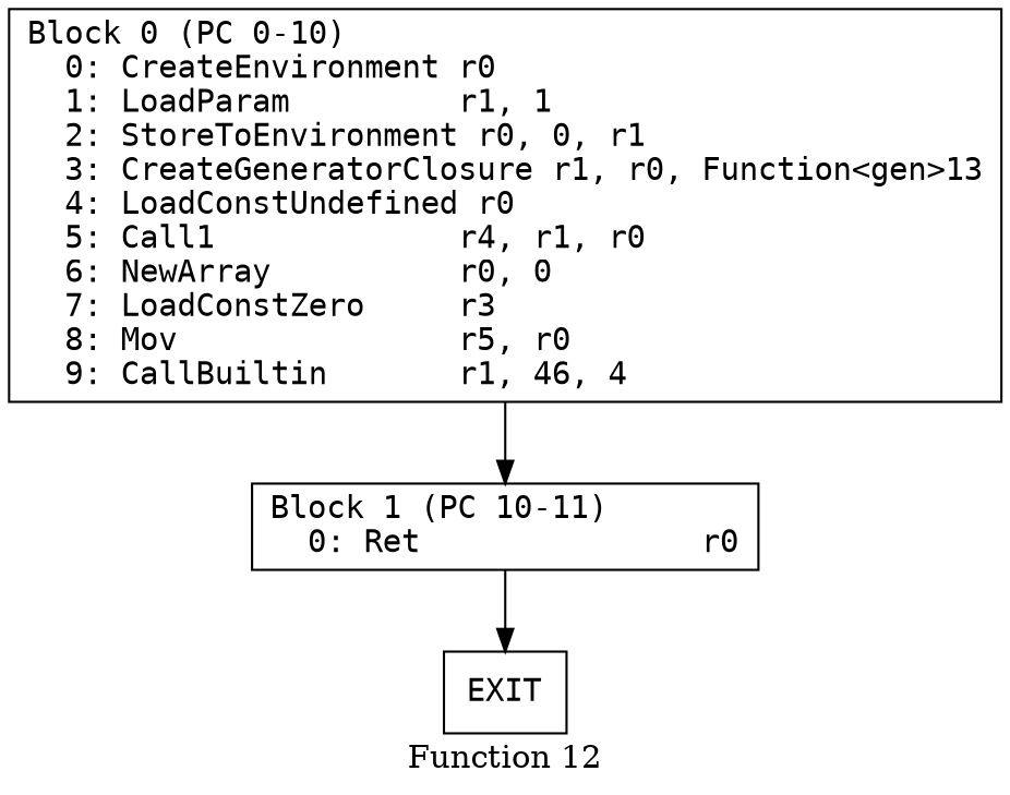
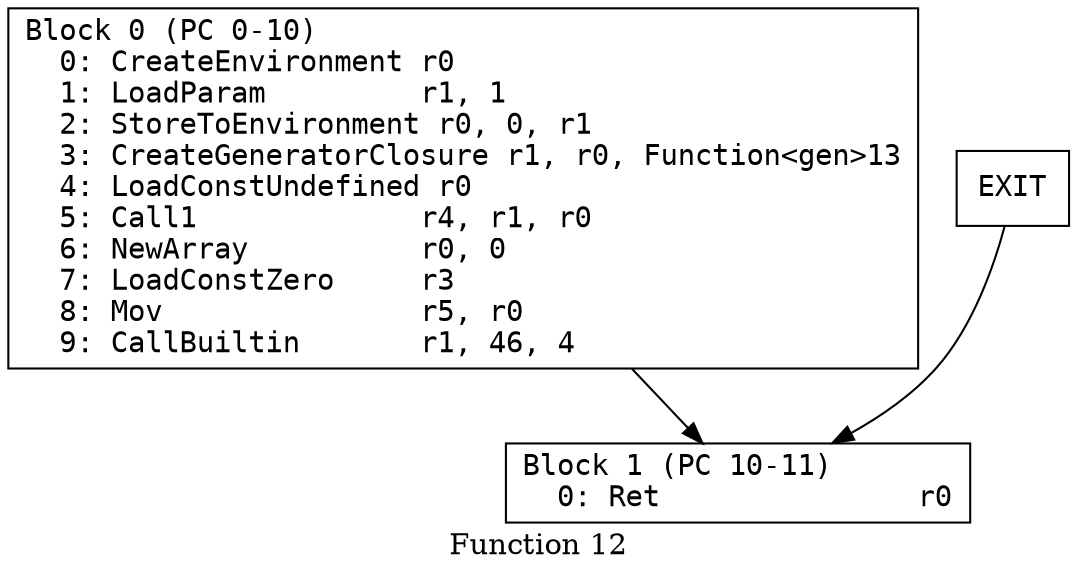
  digraph {
    color=lightgrey
    label="Function 12"
    rankdir=TB
    style=filled
    node [fontname=monospace shape=box]
    n1 [label="Block 0 (PC 0-10)\l  0: CreateEnvironment r0\l  1: LoadParam         r1, 1\l  2: StoreToEnvironment r0, 0, r1\l  3: CreateGeneratorClosure r1, r0, Function<gen>13\l  4: LoadConstUndefined r0\l  5: Call1             r4, r1, r0\l  6: NewArray          r0, 0\l  7: LoadConstZero     r3\l  8: Mov               r5, r0\l  9: CallBuiltin       r1, 46, 4\l"]
    n2 [label="Block 1 (PC 10-11)\l  0: Ret               r0\l"]
    n3 [label=EXIT]
    n1 -> n2
-   n2 -> n3
+   n3 -> n2
  }
